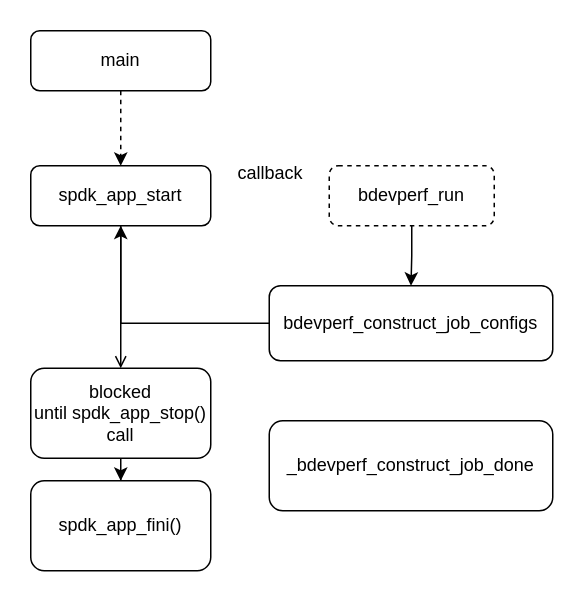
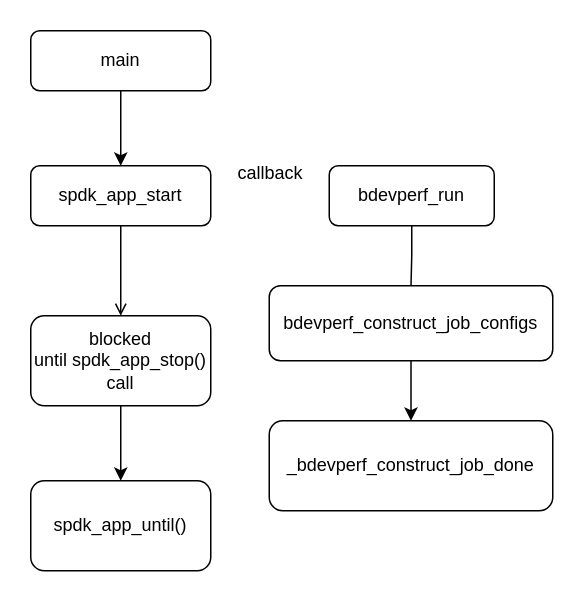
  <mxCell id="0" />
  <mxCell id="1" parent="0" />
- <mxCell id="2" value="" style="edgeStyle=orthogonalEdgeStyle;rounded=0;orthogonalLoop=1;jettySize=auto;html=1;dashed=1;" edge="1" parent="1" source="3" target="5"><mxGeometry relative="1" as="geometry" /></mxCell>
+ <mxCell id="2" value="" style="edgeStyle=orthogonalEdgeStyle;rounded=0;orthogonalLoop=1;jettySize=auto;html=1;" edge="1" parent="1" source="3" target="5"><mxGeometry relative="1" as="geometry" /></mxCell>
  <mxCell id="3" value="main" style="rounded=1;whiteSpace=wrap;html=1;fontSize=12;glass=0;strokeWidth=1;shadow=0;" parent="1" vertex="1"><mxGeometry x="20" y="20" width="120" height="40" as="geometry" /></mxCell>
  <mxCell id="4" value="" style="edgeStyle=orthogonalEdgeStyle;rounded=0;orthogonalLoop=1;jettySize=auto;html=1;endArrow=open;" edge="1" parent="1" source="5" target="10"><mxGeometry relative="1" as="geometry" /></mxCell>
  <mxCell id="5" value="spdk_app_start" style="rounded=1;whiteSpace=wrap;html=1;fontSize=12;glass=0;strokeWidth=1;shadow=0;" vertex="1" parent="1"><mxGeometry x="20" y="110" width="120" height="40" as="geometry" /></mxCell>
- <mxCell id="6" value="" style="edgeStyle=orthogonalEdgeStyle;rounded=0;orthogonalLoop=1;jettySize=auto;html=1;" edge="1" parent="1" source="7" target="13"><mxGeometry relative="1" as="geometry" /></mxCell>
- <mxCell id="7" value="bdevperf_run" style="whiteSpace=wrap;html=1;rounded=1;glass=0;strokeWidth=1;shadow=0;dashed=1;" vertex="1" parent="1"><mxGeometry x="219" y="110" width="110" height="40" as="geometry" /></mxCell>
+ <mxCell id="6" value="" style="edgeStyle=orthogonalEdgeStyle;rounded=0;orthogonalLoop=1;jettySize=auto;html=1;endArrow=none;" edge="1" parent="1" source="7" target="13"><mxGeometry relative="1" as="geometry" /></mxCell>
+ <mxCell id="7" value="bdevperf_run" style="whiteSpace=wrap;html=1;rounded=1;glass=0;strokeWidth=1;shadow=0;" vertex="1" parent="1"><mxGeometry x="219" y="110" width="110" height="40" as="geometry" /></mxCell>
  <mxCell id="8" value="callback" style="text;html=1;strokeColor=none;fillColor=none;align=center;verticalAlign=middle;whiteSpace=wrap;rounded=0;" vertex="1" parent="1"><mxGeometry x="150" y="100" width="60" height="30" as="geometry" /></mxCell>
  <mxCell id="9" value="" style="edgeStyle=orthogonalEdgeStyle;rounded=0;orthogonalLoop=1;jettySize=auto;html=1;" edge="1" parent="1" source="10" target="11"><mxGeometry relative="1" as="geometry" /></mxCell>
- <mxCell id="10" value="blocked&lt;br&gt;until spdk_app_stop()&lt;br&gt;call" style="whiteSpace=wrap;html=1;rounded=1;glass=0;strokeWidth=1;shadow=0;" vertex="1" parent="1"><mxGeometry x="20" y="245" width="120" height="60" as="geometry" /></mxCell>
- <mxCell id="11" value="spdk_app_fini()" style="rounded=1;whiteSpace=wrap;html=1;glass=0;strokeWidth=1;shadow=0;" vertex="1" parent="1"><mxGeometry x="20" y="320" width="120" height="60" as="geometry" /></mxCell>
- <mxCell id="12" value="" style="edgeStyle=orthogonalEdgeStyle;rounded=0;orthogonalLoop=1;jettySize=auto;html=1;" edge="1" parent="1" source="13" target="5"><mxGeometry relative="1" as="geometry" /></mxCell>
+ <mxCell id="10" value="blocked&lt;br&gt;until spdk_app_stop()&lt;br&gt;call" style="whiteSpace=wrap;html=1;rounded=1;glass=0;strokeWidth=1;shadow=0;" vertex="1" parent="1"><mxGeometry x="20" y="210" width="120" height="60" as="geometry" /></mxCell>
+ <mxCell id="11" value="spdk_app_until()" style="rounded=1;whiteSpace=wrap;html=1;glass=0;strokeWidth=1;shadow=0;" vertex="1" parent="1"><mxGeometry x="20" y="320" width="120" height="60" as="geometry" /></mxCell>
+ <mxCell id="12" value="" style="edgeStyle=orthogonalEdgeStyle;rounded=0;orthogonalLoop=1;jettySize=auto;html=1;" edge="1" parent="1" source="13" target="14"><mxGeometry relative="1" as="geometry" /></mxCell>
  <mxCell id="13" value="bdevperf_construct_job_configs" style="whiteSpace=wrap;html=1;rounded=1;glass=0;strokeWidth=1;shadow=0;" vertex="1" parent="1"><mxGeometry x="179" y="190" width="189" height="50" as="geometry" /></mxCell>
  <mxCell id="14" value="_bdevperf_construct_job_done" style="whiteSpace=wrap;html=1;rounded=1;glass=0;strokeWidth=1;shadow=0;" vertex="1" parent="1"><mxGeometry x="179" y="280" width="189" height="60" as="geometry" /></mxCell>
